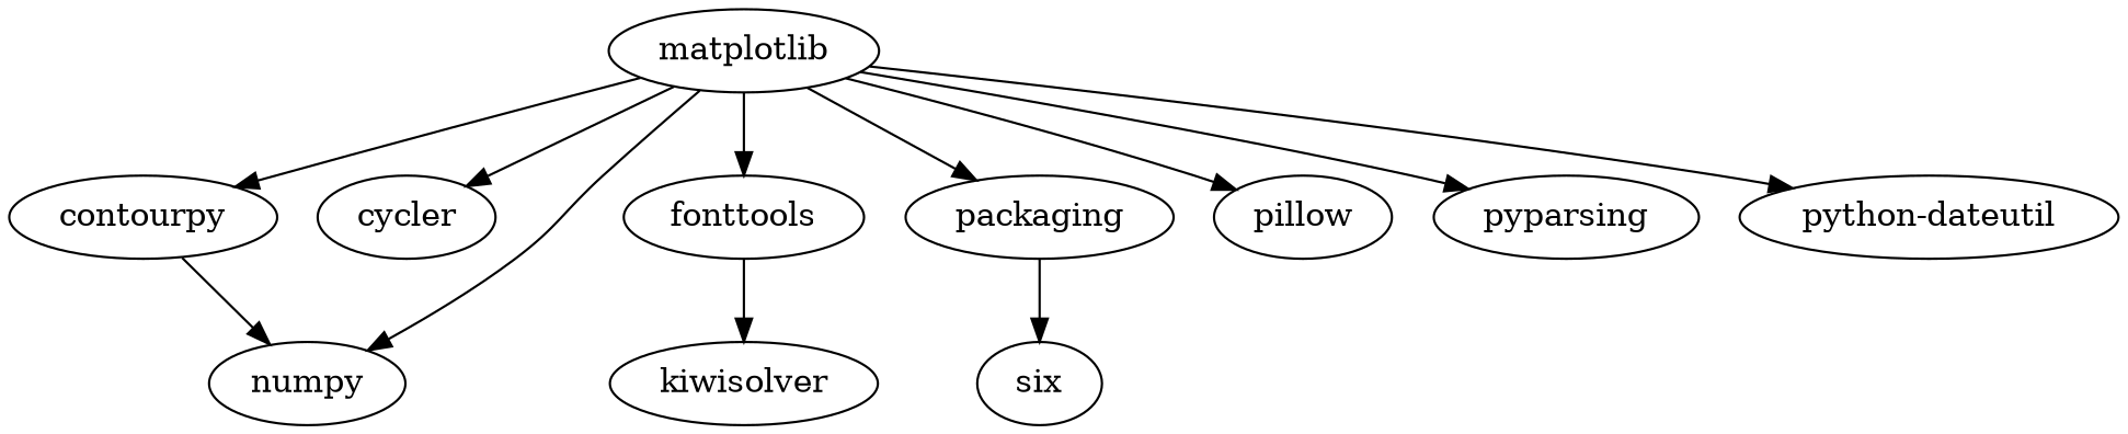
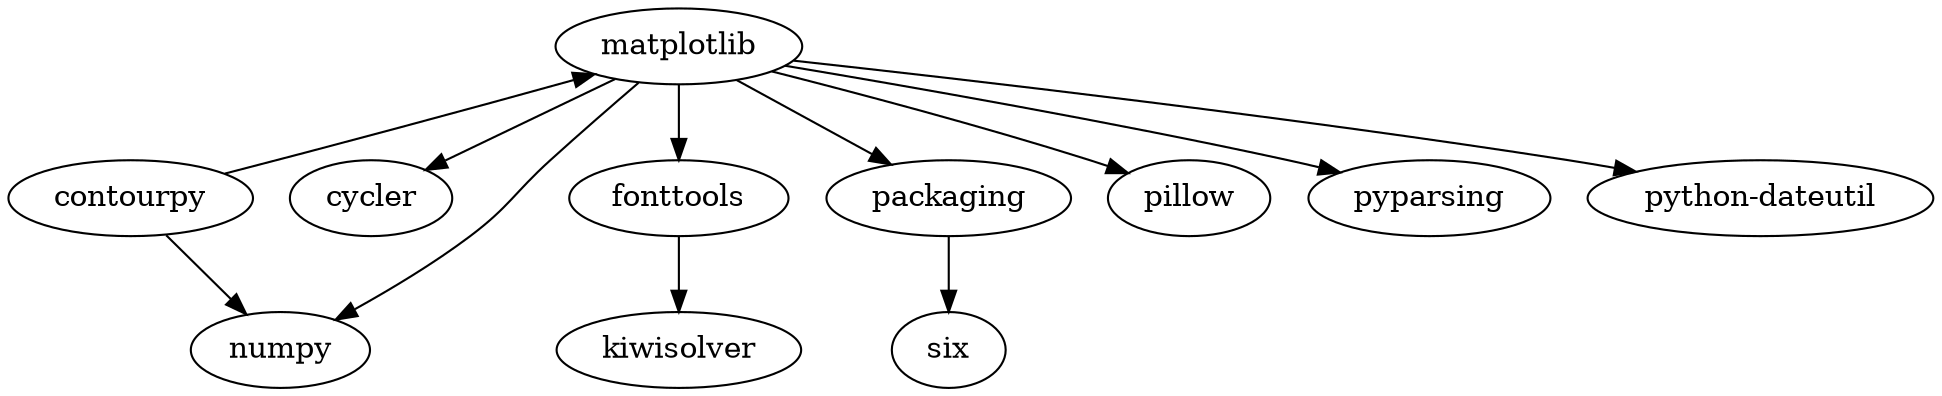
  digraph {
    matplotlib
    contourpy
    cycler
    fonttools
    numpy
    packaging
    pillow
    pyparsing
    "python-dateutil"
    kiwisolver
    six
-   matplotlib -> contourpy
+   contourpy -> matplotlib
    matplotlib -> cycler
    matplotlib -> fonttools
    matplotlib -> numpy
    matplotlib -> packaging
    matplotlib -> pillow
    matplotlib -> pyparsing
    matplotlib -> "python-dateutil"
    contourpy -> numpy
    fonttools -> kiwisolver
    packaging -> six
  }
